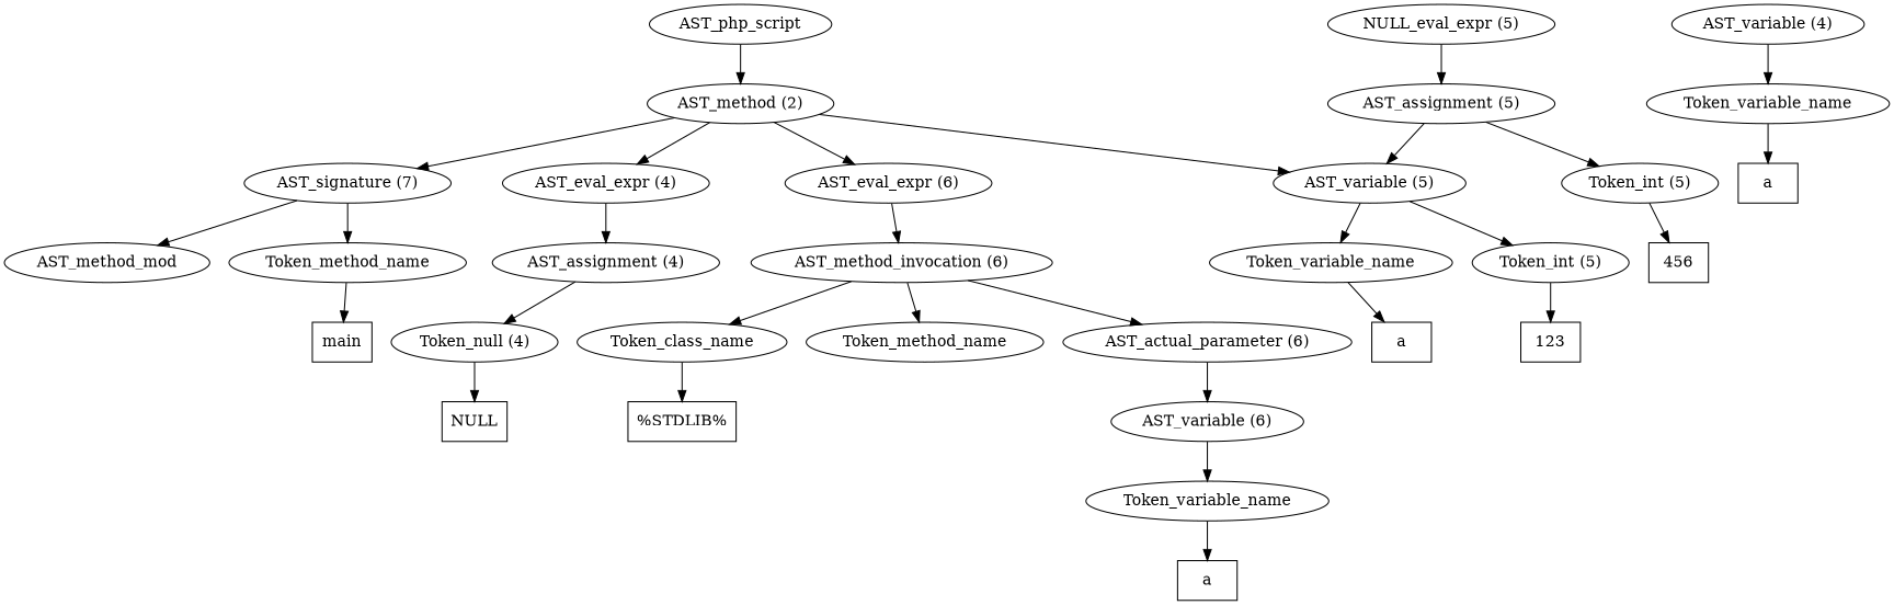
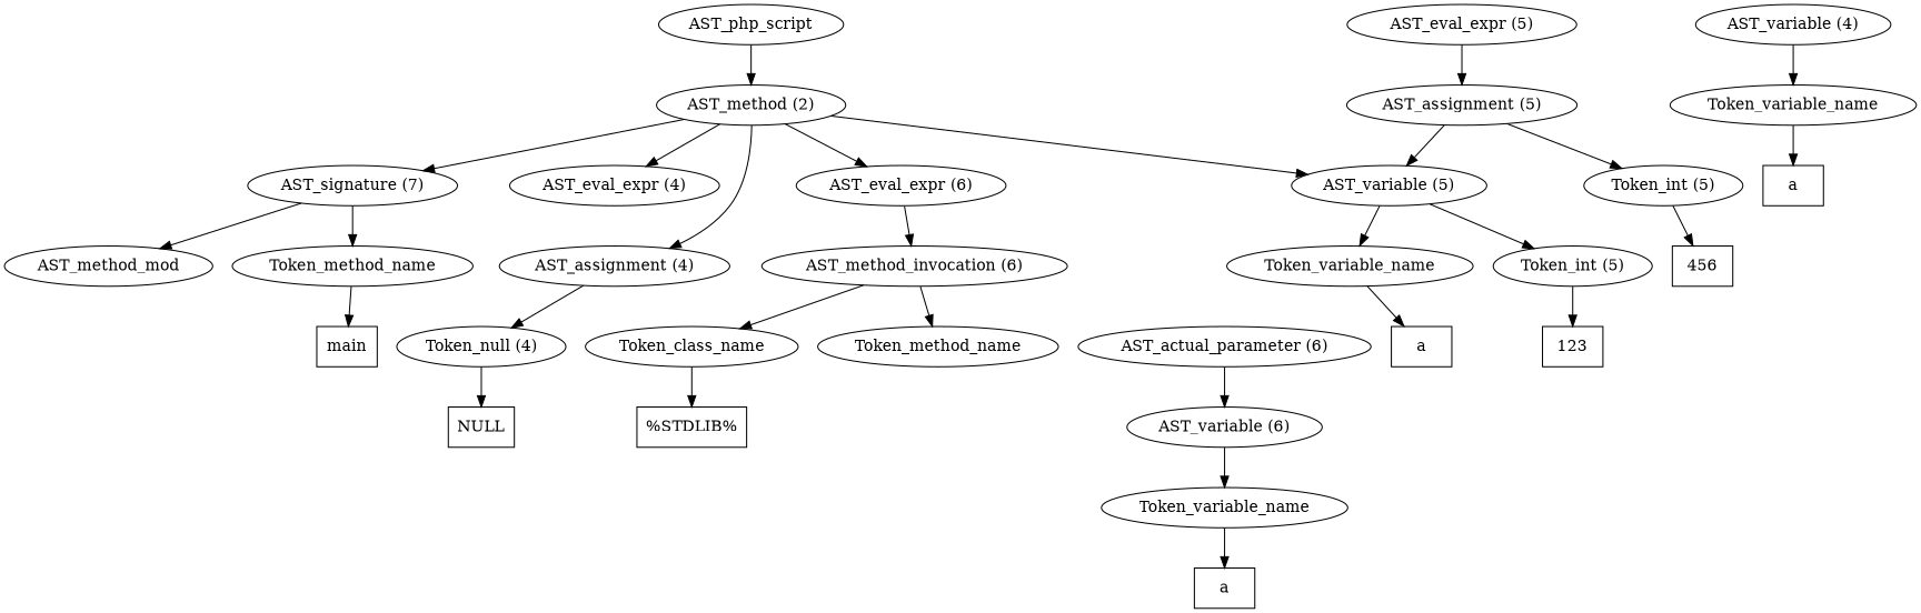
  digraph {
    n1 [label=AST_php_script]
    n2 [label="AST_method (2)"]
    n3 [label="AST_signature (7)"]
    n4 [label="AST_eval_expr (4)"]
    n5 [label="AST_eval_expr (6)"]
    n6 [label="AST_variable (5)"]
    n7 [label=AST_method_mod]
    n8 [label=Token_method_name]
    n9 [label="AST_assignment (4)"]
-   n10 [label="NULL_eval_expr (5)"]
+   n10 [label="AST_eval_expr (5)"]
    n11 [label="AST_assignment (5)"]
    n12 [label="AST_method_invocation (6)"]
    n13 [label=main shape=box]
    n14 [label="Token_null (4)"]
    n15 [label="AST_variable (4)"]
    n16 [label=Token_variable_name]
    n17 [label=NULL shape=box]
    n18 [label=a shape=box]
    n19 [label="Token_int (5)"]
    n20 [label=Token_variable_name]
    n21 [label="Token_int (5)"]
    n22 [label=456 shape=box]
    n23 [label=a shape=box]
    n24 [label=123 shape=box]
    n25 [label=Token_class_name]
    n26 [label=Token_method_name]
    n27 [label="AST_actual_parameter (6)"]
    n28 [label="%STDLIB%" shape=box]
    n29 [label="AST_variable (6)"]
    n30 [label=Token_variable_name]
    n31 [label=a shape=box]
    n1 -> n2
    n2 -> n3
    n2 -> n4
    n2 -> n5
    n2 -> n6
    n3 -> n7
    n3 -> n8
-   n4 -> n9
+   n2 -> n9
    n5 -> n12
    n6 -> n20
    n6 -> n21
    n8 -> n13
    n9 -> n14
    n10 -> n11
    n11 -> n6
    n11 -> n19
    n12 -> n25
    n12 -> n26
-   n12 -> n27
    n14 -> n17
    n15 -> n16
    n16 -> n18
    n19 -> n22
    n20 -> n23
    n21 -> n24
    n25 -> n28
    n27 -> n29
    n29 -> n30
    n30 -> n31
  }
